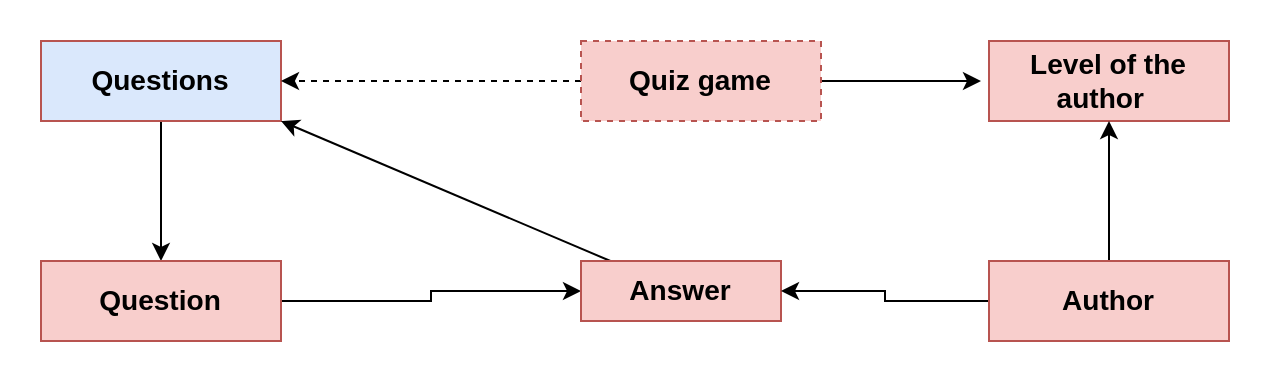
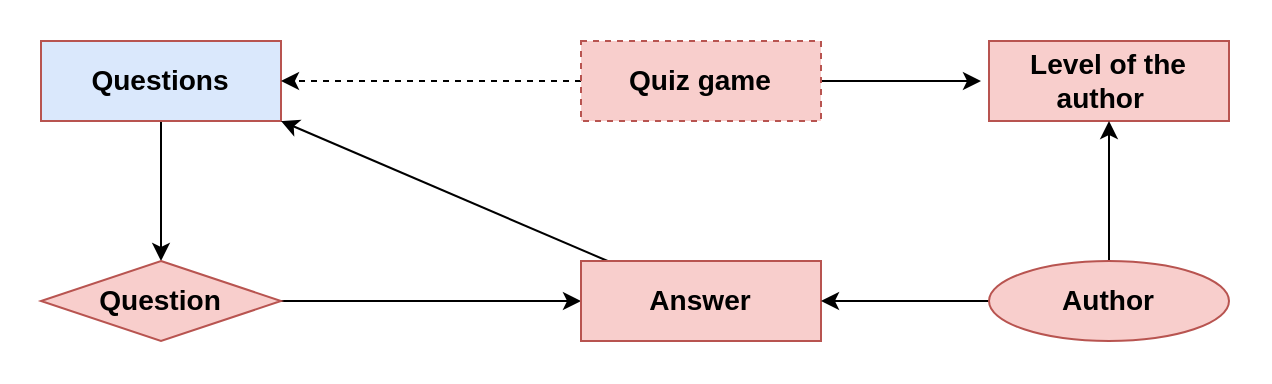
  <mxCell id="0" />
  <mxCell id="1" parent="0" />
  <mxCell id="2" style="edgeStyle=orthogonalEdgeStyle;rounded=0;orthogonalLoop=1;jettySize=auto;html=1;entryX=0.5;entryY=0;entryDx=0;entryDy=0;" edge="1" parent="1" source="3" target="9"><mxGeometry relative="1" as="geometry" /></mxCell>
  <mxCell id="3" value="&lt;h3&gt;Questions&lt;/h3&gt;" style="rounded=0;whiteSpace=wrap;html=1;fillColor=#dae8fc;strokeColor=#b85450;" vertex="1" parent="1"><mxGeometry x="20" y="20" width="120" height="40" as="geometry" /></mxCell>
  <mxCell id="4" style="edgeStyle=orthogonalEdgeStyle;rounded=0;orthogonalLoop=1;jettySize=auto;html=1;" edge="1" parent="1" source="6"><mxGeometry relative="1" as="geometry"><mxPoint x="490" y="40" as="targetPoint" /></mxGeometry></mxCell>
  <mxCell id="5" style="edgeStyle=orthogonalEdgeStyle;rounded=0;orthogonalLoop=1;jettySize=auto;html=1;entryX=1;entryY=0.5;entryDx=0;entryDy=0;dashed=1;" edge="1" parent="1" source="6" target="3"><mxGeometry relative="1" as="geometry" /></mxCell>
  <mxCell id="6" value="&lt;h3&gt;Quiz game&lt;/h3&gt;" style="rounded=0;whiteSpace=wrap;html=1;fillColor=#f8cecc;strokeColor=#b85450;dashed=1;" vertex="1" parent="1"><mxGeometry x="290" y="20" width="120" height="40" as="geometry" /></mxCell>
  <mxCell id="7" value="&lt;h3&gt;Level of the author&amp;nbsp;&amp;nbsp;&lt;/h3&gt;" style="rounded=0;whiteSpace=wrap;html=1;fillColor=#f8cecc;strokeColor=#b85450;" vertex="1" parent="1"><mxGeometry x="494" y="20" width="120" height="40" as="geometry" /></mxCell>
  <mxCell id="8" style="edgeStyle=orthogonalEdgeStyle;rounded=0;orthogonalLoop=1;jettySize=auto;html=1;entryX=0;entryY=0.5;entryDx=0;entryDy=0;" edge="1" parent="1" source="9" target="11"><mxGeometry relative="1" as="geometry" /></mxCell>
- <mxCell id="9" value="&lt;h3&gt;Question&lt;/h3&gt;" style="rounded=0;whiteSpace=wrap;html=1;fillColor=#f8cecc;strokeColor=#b85450;" vertex="1" parent="1"><mxGeometry x="20" y="130" width="120" height="40" as="geometry" /></mxCell>
+ <mxCell id="9" value="&lt;h3&gt;Question&lt;/h3&gt;" style="rhombus;whiteSpace=wrap;html=1;fillColor=#f8cecc;strokeColor=#b85450;" vertex="1" parent="1"><mxGeometry x="20" y="130" width="120" height="40" as="geometry" /></mxCell>
  <mxCell id="10" style="edgeStyle=none;rounded=0;orthogonalLoop=1;jettySize=auto;html=1;entryX=1;entryY=1;entryDx=0;entryDy=0;" edge="1" parent="1" source="11" target="3"><mxGeometry relative="1" as="geometry" /></mxCell>
- <mxCell id="11" value="&lt;h3&gt;Answer&lt;/h3&gt;" style="rounded=0;whiteSpace=wrap;html=1;fillColor=#f8cecc;strokeColor=#b85450;" vertex="1" parent="1"><mxGeometry x="290" y="130" width="100" height="30" as="geometry" /></mxCell>
+ <mxCell id="11" value="&lt;h3&gt;Answer&lt;/h3&gt;" style="rounded=0;whiteSpace=wrap;html=1;fillColor=#f8cecc;strokeColor=#b85450;" vertex="1" parent="1"><mxGeometry x="290" y="130" width="120" height="40" as="geometry" /></mxCell>
  <mxCell id="12" style="edgeStyle=orthogonalEdgeStyle;rounded=0;orthogonalLoop=1;jettySize=auto;html=1;entryX=0.5;entryY=1;entryDx=0;entryDy=0;" edge="1" parent="1" source="14" target="7"><mxGeometry relative="1" as="geometry" /></mxCell>
  <mxCell id="13" style="edgeStyle=orthogonalEdgeStyle;rounded=0;orthogonalLoop=1;jettySize=auto;html=1;entryX=1;entryY=0.5;entryDx=0;entryDy=0;" edge="1" parent="1" source="14" target="11"><mxGeometry relative="1" as="geometry" /></mxCell>
- <mxCell id="14" value="&lt;h3&gt;Author&lt;/h3&gt;" style="rounded=0;whiteSpace=wrap;html=1;fillColor=#f8cecc;strokeColor=#b85450;" vertex="1" parent="1"><mxGeometry x="494" y="130" width="120" height="40" as="geometry" /></mxCell>
+ <mxCell id="14" value="&lt;h3&gt;Author&lt;/h3&gt;" style="ellipse;whiteSpace=wrap;html=1;fillColor=#f8cecc;strokeColor=#b85450;" vertex="1" parent="1"><mxGeometry x="494" y="130" width="120" height="40" as="geometry" /></mxCell>
